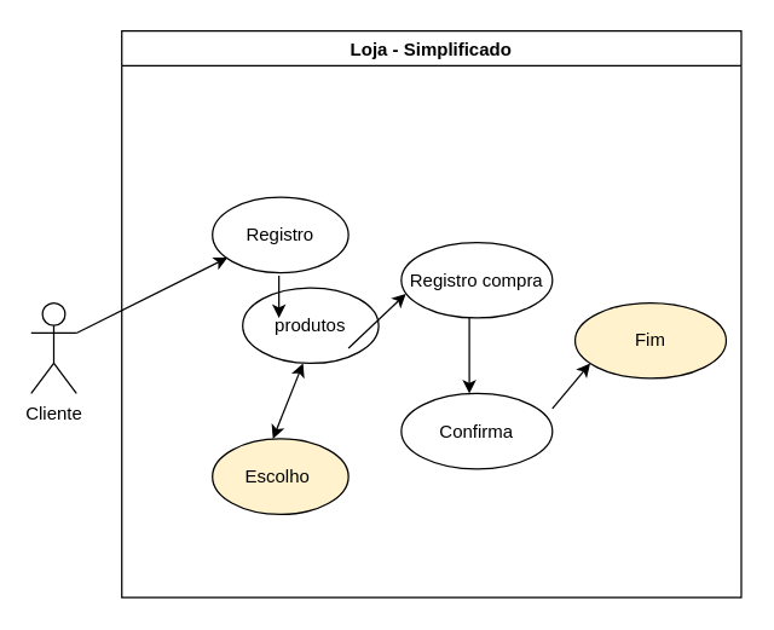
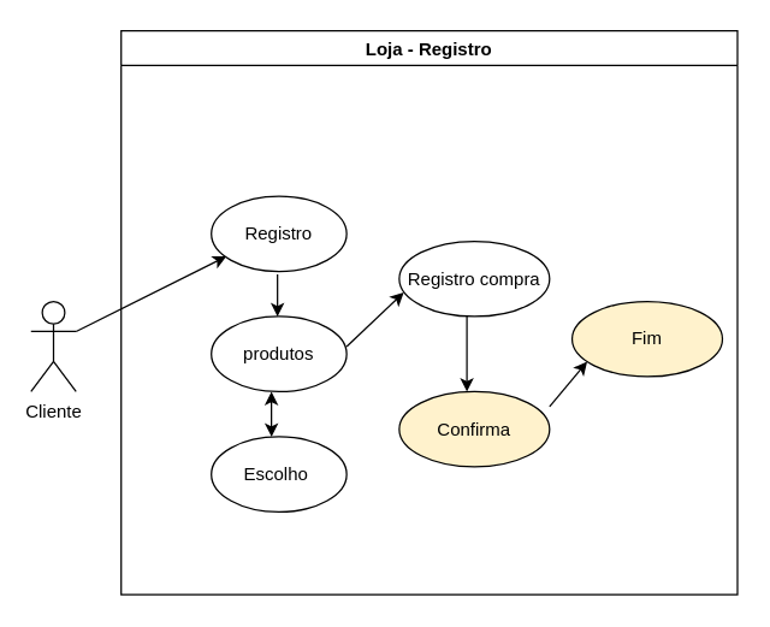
  <mxCell id="0" />
  <mxCell id="1" parent="0" />
  <mxCell id="2" value="Cliente" style="shape=umlActor;verticalLabelPosition=bottom;verticalAlign=top;html=1;outlineConnect=0;" vertex="1" parent="1"><mxGeometry x="20" y="200" width="30" height="60" as="geometry" /></mxCell>
- <mxCell id="3" value="Loja - Simplificado" style="swimlane;verticalAlign=middle;startSize=23;" vertex="1" parent="1"><mxGeometry x="80" y="20" width="410" height="375" as="geometry"><mxRectangle x="120" y="150" width="130" height="23" as="alternateBounds" /></mxGeometry></mxCell>
+ <mxCell id="3" value="Loja - Registro" style="swimlane;verticalAlign=middle;startSize=23;" vertex="1" parent="1"><mxGeometry x="80" y="20" width="410" height="375" as="geometry"><mxRectangle x="120" y="150" width="130" height="23" as="alternateBounds" /></mxGeometry></mxCell>
  <mxCell id="4" value="Registro" style="ellipse;whiteSpace=wrap;html=1;" vertex="1" parent="3"><mxGeometry x="60" y="110" width="90" height="50" as="geometry" /></mxCell>
- <mxCell id="5" value="produtos" style="ellipse;whiteSpace=wrap;html=1;" vertex="1" parent="3"><mxGeometry x="80" y="170" width="90" height="50" as="geometry" /></mxCell>
- <mxCell id="6" value="Escolho&amp;nbsp;" style="ellipse;whiteSpace=wrap;html=1;fillColor=#fff2cc;" vertex="1" parent="3"><mxGeometry x="60" y="270" width="90" height="50" as="geometry" /></mxCell>
+ <mxCell id="5" value="produtos" style="ellipse;whiteSpace=wrap;html=1;" vertex="1" parent="3"><mxGeometry x="60" y="190" width="90" height="50" as="geometry" /></mxCell>
+ <mxCell id="6" value="Escolho&amp;nbsp;" style="ellipse;whiteSpace=wrap;html=1;" vertex="1" parent="3"><mxGeometry x="60" y="270" width="90" height="50" as="geometry" /></mxCell>
  <mxCell id="7" value="&lt;p style=&quot;line-height: 100%&quot;&gt;Registro compra&lt;/p&gt;" style="ellipse;whiteSpace=wrap;html=1;" vertex="1" parent="3"><mxGeometry x="185" y="140" width="100" height="50" as="geometry" /></mxCell>
- <mxCell id="8" value="&lt;p style=&quot;line-height: 100%&quot;&gt;Confirma&lt;/p&gt;" style="ellipse;whiteSpace=wrap;html=1;" vertex="1" parent="3"><mxGeometry x="185" y="240" width="100" height="50" as="geometry" /></mxCell>
+ <mxCell id="8" value="&lt;p style=&quot;line-height: 100%&quot;&gt;Confirma&lt;/p&gt;" style="ellipse;whiteSpace=wrap;html=1;fillColor=#fff2cc;" vertex="1" parent="3"><mxGeometry x="185" y="240" width="100" height="50" as="geometry" /></mxCell>
  <mxCell id="9" value="" style="endArrow=classic;html=1;" edge="1" parent="3"><mxGeometry width="50" height="50" relative="1" as="geometry"><mxPoint x="104" y="162" as="sourcePoint" /><mxPoint x="104" y="190" as="targetPoint" /></mxGeometry></mxCell>
  <mxCell id="10" value="" style="endArrow=classic;html=1;entryX=0.03;entryY=0.68;entryDx=0;entryDy=0;entryPerimeter=0;" edge="1" parent="3" target="7"><mxGeometry width="50" height="50" relative="1" as="geometry"><mxPoint x="150" y="210" as="sourcePoint" /><mxPoint x="180" y="180" as="targetPoint" /></mxGeometry></mxCell>
  <mxCell id="11" value="Fim" style="ellipse;whiteSpace=wrap;html=1;fillColor=#fff2cc;" vertex="1" parent="3"><mxGeometry x="300" y="180" width="100" height="50" as="geometry" /></mxCell>
  <mxCell id="12" value="" style="endArrow=classic;html=1;" edge="1" parent="3"><mxGeometry width="50" height="50" relative="1" as="geometry"><mxPoint x="285" y="250" as="sourcePoint" /><mxPoint x="310" y="220" as="targetPoint" /></mxGeometry></mxCell>
  <mxCell id="13" value="" style="endArrow=classic;html=1;" edge="1" parent="1"><mxGeometry width="50" height="50" relative="1" as="geometry"><mxPoint x="50" y="220" as="sourcePoint" /><mxPoint x="150" y="170" as="targetPoint" /></mxGeometry></mxCell>
  <mxCell id="14" value="" style="endArrow=classic;startArrow=classic;html=1;entryX=0.444;entryY=1;entryDx=0;entryDy=0;entryPerimeter=0;" edge="1" parent="1" target="5"><mxGeometry width="50" height="50" relative="1" as="geometry"><mxPoint x="180" y="290" as="sourcePoint" /><mxPoint x="230" y="240" as="targetPoint" /></mxGeometry></mxCell>
  <mxCell id="15" value="" style="endArrow=classic;html=1;" edge="1" parent="1"><mxGeometry width="50" height="50" relative="1" as="geometry"><mxPoint x="310" y="210" as="sourcePoint" /><mxPoint x="310" y="260" as="targetPoint" /></mxGeometry></mxCell>
